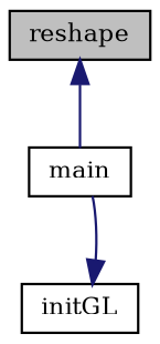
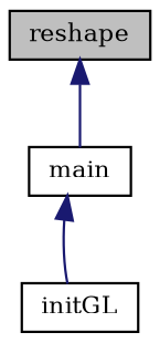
  digraph {
    fontname="DejaVu Serif"
    rankdir=TB
    node [color=black fillcolor=white fontname="DejaVu Serif" fontsize=10 shape=record style=filled]
    edge [color=midnightblue dir=back fontname="DejaVu Serif" fontsize=10 labelfontname=Helvetica labelfontsize=10 style=solid]
    n1 [fillcolor=grey75 fontcolor=black height=0.2 label=reshape width=0.4]
    n2 [height=0.2 label=main width=0.4]
    n3 [height=0.2 label=initGL width=0.4]
    n1 -> n2
-   n3 -> n2
+   n2 -> n3
  }
